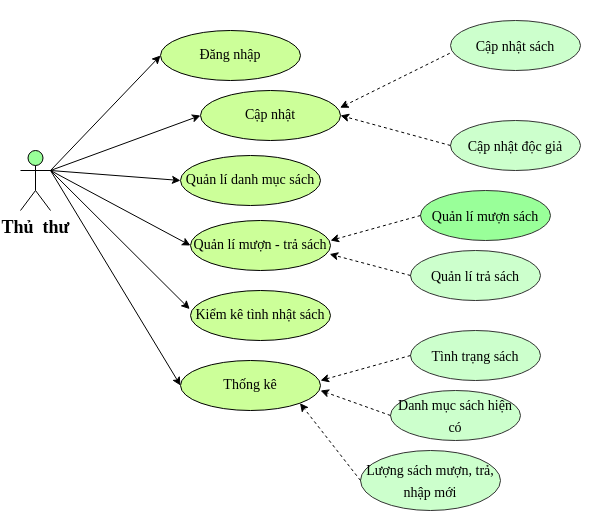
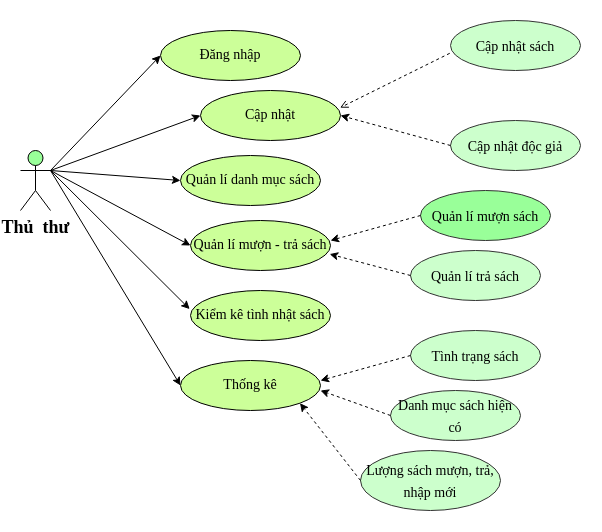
  <mxCell id="0" />
  <mxCell id="1" parent="0" />
  <mxCell id="2" value="&lt;font style=&quot;font-size: 18px;&quot; face=&quot;Times New Roman&quot;&gt;&lt;b&gt;Thủ&amp;nbsp; thư&lt;/b&gt;&lt;/font&gt;" style="shape=umlActor;verticalLabelPosition=bottom;verticalAlign=top;html=1;outlineConnect=0;fillColor=#99FF99;" vertex="1" parent="1"><mxGeometry x="20" y="150" width="30" height="60" as="geometry" /></mxCell>
  <mxCell id="3" value="&lt;font style=&quot;font-size: 14px;&quot; face=&quot;Times New Roman&quot;&gt;Đăng nhập&lt;/font&gt;" style="ellipse;whiteSpace=wrap;html=1;fillColor=#CCFF99;" vertex="1" parent="1"><mxGeometry x="160" y="30" width="140" height="50" as="geometry" /></mxCell>
  <mxCell id="4" value="&lt;font style=&quot;font-size: 14px;&quot; face=&quot;Times New Roman&quot;&gt;Cập nhật&lt;/font&gt;" style="ellipse;whiteSpace=wrap;html=1;fillColor=#CCFF99;" vertex="1" parent="1"><mxGeometry x="200" y="90" width="140" height="50" as="geometry" /></mxCell>
  <mxCell id="5" value="&lt;font style=&quot;font-size: 14px;&quot; face=&quot;Times New Roman&quot;&gt;Quản lí danh mục sách&lt;/font&gt;" style="ellipse;whiteSpace=wrap;html=1;fillColor=#CCFF99;" vertex="1" parent="1"><mxGeometry x="180" y="155" width="140" height="50" as="geometry" /></mxCell>
  <mxCell id="6" value="&lt;font style=&quot;font-size: 14px;&quot; face=&quot;Times New Roman&quot;&gt;Quản lí mượn - trả sách&lt;/font&gt;" style="ellipse;whiteSpace=wrap;html=1;fillColor=#CCFF99;" vertex="1" parent="1"><mxGeometry x="190" y="220" width="140" height="50" as="geometry" /></mxCell>
  <mxCell id="7" value="&lt;font style=&quot;font-size: 14px;&quot; face=&quot;Times New Roman&quot;&gt;Kiểm kê tình nhật sách&lt;/font&gt;" style="ellipse;whiteSpace=wrap;html=1;fillColor=#CCFF99;" vertex="1" parent="1"><mxGeometry x="190" y="290" width="140" height="50" as="geometry" /></mxCell>
  <mxCell id="8" value="" style="endArrow=classic;html=1;rounded=0;fontFamily=Times New Roman;fontSize=18;entryX=0;entryY=0.5;entryDx=0;entryDy=0;" edge="1" parent="1" target="3"><mxGeometry width="50" height="50" relative="1" as="geometry"><mxPoint x="50" y="170" as="sourcePoint" /><mxPoint x="100" y="120" as="targetPoint" /></mxGeometry></mxCell>
  <mxCell id="9" value="" style="endArrow=classic;html=1;rounded=0;fontFamily=Times New Roman;fontSize=18;entryX=0;entryY=0.5;entryDx=0;entryDy=0;" edge="1" parent="1" target="4"><mxGeometry width="50" height="50" relative="1" as="geometry"><mxPoint x="50" y="170" as="sourcePoint" /><mxPoint x="170" y="65" as="targetPoint" /></mxGeometry></mxCell>
  <mxCell id="10" value="" style="endArrow=classic;html=1;rounded=0;fontFamily=Times New Roman;fontSize=18;entryX=0;entryY=0.5;entryDx=0;entryDy=0;" edge="1" parent="1" target="5"><mxGeometry width="50" height="50" relative="1" as="geometry"><mxPoint x="50" y="170" as="sourcePoint" /><mxPoint x="210" y="145" as="targetPoint" /></mxGeometry></mxCell>
  <mxCell id="11" value="" style="endArrow=classic;html=1;rounded=0;fontFamily=Times New Roman;fontSize=18;entryX=0;entryY=0.5;entryDx=0;entryDy=0;" edge="1" parent="1" target="6"><mxGeometry width="50" height="50" relative="1" as="geometry"><mxPoint x="50" y="170" as="sourcePoint" /><mxPoint x="220" y="155" as="targetPoint" /></mxGeometry></mxCell>
  <mxCell id="12" value="" style="endArrow=classic;html=1;rounded=0;fontFamily=Times New Roman;fontSize=18;entryX=-0.006;entryY=0.372;entryDx=0;entryDy=0;entryPerimeter=0;" edge="1" parent="1" target="7"><mxGeometry width="50" height="50" relative="1" as="geometry"><mxPoint x="50" y="170" as="sourcePoint" /><mxPoint x="230" y="165" as="targetPoint" /></mxGeometry></mxCell>
  <mxCell id="13" value="&lt;font style=&quot;font-size: 14px;&quot; face=&quot;Times New Roman&quot;&gt;Thống kê&lt;/font&gt;" style="ellipse;whiteSpace=wrap;html=1;fillColor=#CCFF99;" vertex="1" parent="1"><mxGeometry x="180" y="360" width="140" height="50" as="geometry" /></mxCell>
  <mxCell id="14" value="" style="endArrow=classic;html=1;rounded=0;fontFamily=Times New Roman;fontSize=18;entryX=0;entryY=0.5;entryDx=0;entryDy=0;" edge="1" parent="1" target="13"><mxGeometry width="50" height="50" relative="1" as="geometry"><mxPoint x="50" y="170" as="sourcePoint" /><mxPoint x="100" y="120" as="targetPoint" /></mxGeometry></mxCell>
  <mxCell id="15" value="&lt;font style=&quot;font-size: 14px;&quot;&gt;Cập nhật sách&lt;/font&gt;" style="ellipse;whiteSpace=wrap;html=1;strokeColor=#333333;fontFamily=Times New Roman;fontSize=18;fillColor=#CCFFCC;" vertex="1" parent="1"><mxGeometry x="450" y="20" width="130" height="50" as="geometry" /></mxCell>
  <mxCell id="16" value="&lt;font style=&quot;font-size: 14px;&quot;&gt;Cập nhật độc giả&lt;/font&gt;" style="ellipse;whiteSpace=wrap;html=1;strokeColor=#333333;fontFamily=Times New Roman;fontSize=18;fillColor=#CCFFCC;" vertex="1" parent="1"><mxGeometry x="450" y="120" width="130" height="50" as="geometry" /></mxCell>
- <mxCell id="17" value="" style="endArrow=classic;html=1;rounded=0;fontFamily=Times New Roman;fontSize=18;dashed=1;exitX=-0.006;exitY=0.656;exitDx=0;exitDy=0;exitPerimeter=0;entryX=0.997;entryY=0.344;entryDx=0;entryDy=0;entryPerimeter=0;" edge="1" parent="1" source="15" target="4"><mxGeometry width="50" height="50" relative="1" as="geometry"><mxPoint x="430" y="30" as="sourcePoint" /><mxPoint x="480" y="-20" as="targetPoint" /></mxGeometry></mxCell>
+ <mxCell id="17" value="" style="endArrow=open;html=1;rounded=0;fontFamily=Times New Roman;fontSize=18;dashed=1;exitX=-0.006;exitY=0.656;exitDx=0;exitDy=0;exitPerimeter=0;entryX=0.997;entryY=0.344;entryDx=0;entryDy=0;entryPerimeter=0;" edge="1" parent="1" source="15" target="4"><mxGeometry width="50" height="50" relative="1" as="geometry"><mxPoint x="430" y="30" as="sourcePoint" /><mxPoint x="480" y="-20" as="targetPoint" /></mxGeometry></mxCell>
  <mxCell id="18" value="" style="endArrow=classic;html=1;rounded=0;fontFamily=Times New Roman;fontSize=18;dashed=1;exitX=0;exitY=0.5;exitDx=0;exitDy=0;entryX=1;entryY=0.5;entryDx=0;entryDy=0;" edge="1" parent="1" source="16" target="4"><mxGeometry width="50" height="50" relative="1" as="geometry"><mxPoint x="459.22" y="62.8" as="sourcePoint" /><mxPoint x="351.26" y="116.4" as="targetPoint" /></mxGeometry></mxCell>
  <mxCell id="19" value="&lt;font style=&quot;font-size: 14px;&quot;&gt;Quản lí mượn sách&lt;/font&gt;" style="ellipse;whiteSpace=wrap;html=1;strokeColor=#333333;fontFamily=Times New Roman;fontSize=18;fillColor=#99ff99;" vertex="1" parent="1"><mxGeometry x="420" y="190" width="130" height="50" as="geometry" /></mxCell>
  <mxCell id="20" value="&lt;font style=&quot;font-size: 14px;&quot;&gt;Quản lí trả sách&lt;/font&gt;" style="ellipse;whiteSpace=wrap;html=1;strokeColor=#333333;fontFamily=Times New Roman;fontSize=18;fillColor=#CCFFCC;" vertex="1" parent="1"><mxGeometry x="410" y="250" width="130" height="50" as="geometry" /></mxCell>
  <mxCell id="21" value="" style="endArrow=classic;html=1;rounded=0;fontFamily=Times New Roman;fontSize=18;dashed=1;exitX=0;exitY=0.5;exitDx=0;exitDy=0;entryX=1;entryY=0.4;entryDx=0;entryDy=0;entryPerimeter=0;" edge="1" parent="1" source="19" target="6"><mxGeometry width="50" height="50" relative="1" as="geometry"><mxPoint x="459.22" y="62.8" as="sourcePoint" /><mxPoint x="349.58" y="117.2" as="targetPoint" /></mxGeometry></mxCell>
  <mxCell id="22" value="" style="endArrow=classic;html=1;rounded=0;fontFamily=Times New Roman;fontSize=18;dashed=1;exitX=0;exitY=0.5;exitDx=0;exitDy=0;entryX=0.994;entryY=0.672;entryDx=0;entryDy=0;entryPerimeter=0;" edge="1" parent="1" source="20" target="6"><mxGeometry width="50" height="50" relative="1" as="geometry"><mxPoint x="430" y="225" as="sourcePoint" /><mxPoint x="340" y="250" as="targetPoint" /></mxGeometry></mxCell>
  <mxCell id="23" value="&lt;font style=&quot;font-size: 14px;&quot;&gt;Tình trạng sách&lt;/font&gt;" style="ellipse;whiteSpace=wrap;html=1;strokeColor=#333333;fontFamily=Times New Roman;fontSize=18;fillColor=#CCFFCC;" vertex="1" parent="1"><mxGeometry x="410" y="330" width="130" height="50" as="geometry" /></mxCell>
  <mxCell id="24" value="&lt;font style=&quot;font-size: 14px;&quot;&gt;Danh mục sách hiện có&lt;/font&gt;" style="ellipse;whiteSpace=wrap;html=1;strokeColor=#333333;fontFamily=Times New Roman;fontSize=18;fillColor=#CCFFCC;" vertex="1" parent="1"><mxGeometry x="390" y="390" width="130" height="50" as="geometry" /></mxCell>
  <mxCell id="25" value="&lt;font style=&quot;font-size: 14px;&quot;&gt;Lượng sách mượn, trả, nhập mới&lt;/font&gt;" style="ellipse;whiteSpace=wrap;html=1;strokeColor=#333333;fontFamily=Times New Roman;fontSize=18;fillColor=#CCFFCC;" vertex="1" parent="1"><mxGeometry x="360" y="450" width="140" height="60" as="geometry" /></mxCell>
  <mxCell id="26" value="" style="endArrow=classic;html=1;rounded=0;fontFamily=Times New Roman;fontSize=18;dashed=1;exitX=0;exitY=0.5;exitDx=0;exitDy=0;" edge="1" parent="1"><mxGeometry width="50" height="50" relative="1" as="geometry"><mxPoint x="410" y="355" as="sourcePoint" /><mxPoint x="320" y="380" as="targetPoint" /></mxGeometry></mxCell>
  <mxCell id="27" value="" style="endArrow=classic;html=1;rounded=0;fontFamily=Times New Roman;fontSize=18;dashed=1;exitX=0;exitY=0.5;exitDx=0;exitDy=0;" edge="1" parent="1" source="24"><mxGeometry width="50" height="50" relative="1" as="geometry"><mxPoint x="420" y="365" as="sourcePoint" /><mxPoint x="320" y="390" as="targetPoint" /></mxGeometry></mxCell>
  <mxCell id="28" value="" style="endArrow=classic;html=1;rounded=0;fontFamily=Times New Roman;fontSize=18;dashed=1;exitX=0;exitY=0.5;exitDx=0;exitDy=0;entryX=1;entryY=1;entryDx=0;entryDy=0;" edge="1" parent="1" source="25" target="13"><mxGeometry width="50" height="50" relative="1" as="geometry"><mxPoint x="400" y="425" as="sourcePoint" /><mxPoint x="330" y="395" as="targetPoint" /></mxGeometry></mxCell>
